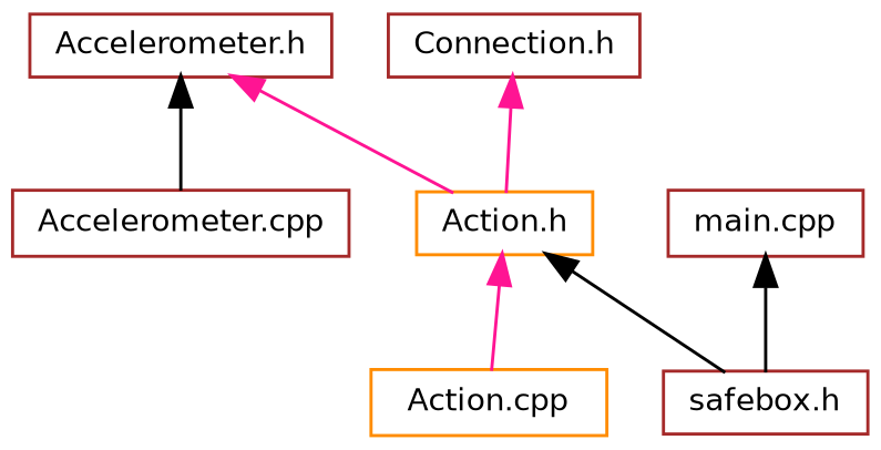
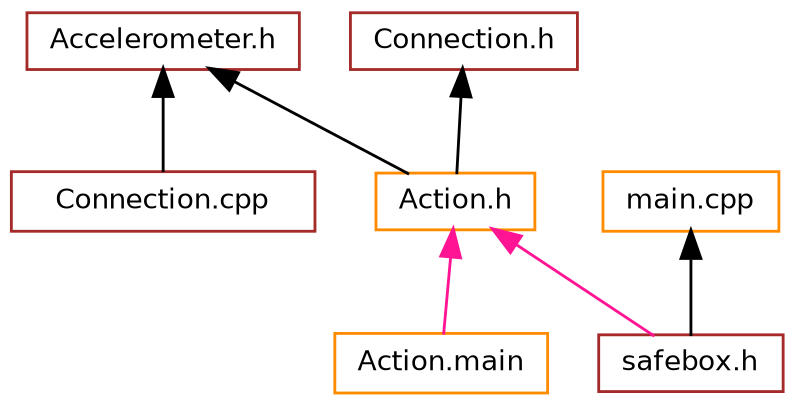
  digraph {
    node [color=brown fillcolor=white fontname=Helvetica fontsize=10 shape=record style=filled]
    edge [color=black dir=back fontname=Helvetica fontsize=10 labelfontname=Helvetica labelfontsize=10 style=solid]
    n1 [height=0.2 label="Accelerometer.h" width=0.4]
-   n2 [height=0.2 label="Accelerometer.cpp" width=0.4]
+   n2 [height=0.2 label="Connection.cpp" width=0.4]
    n3 [color=darkorange height=0.2 label="Action.h" width=0.4]
    n4 [height=0.2 label="Connection.h" width=0.4]
-   n5 [color=darkorange height=0.2 label="Action.cpp" width=0.4]
+   n5 [color=darkorange height=0.2 label="Action.main" width=0.4]
    n6 [height=0.2 label="safebox.h" width=0.4]
-   n7 [height=0.2 label="main.cpp" width=0.4]
+   n7 [color=darkorange height=0.2 label="main.cpp" width=0.4]
    n1 -> n2
-   n1 -> n3 [color=deeppink]
+   n1 -> n3
    n3 -> n5 [color=deeppink]
-   n3 -> n6
-   n4 -> n3 [color=deeppink]
+   n3 -> n6 [color=deeppink]
+   n4 -> n3
    n7 -> n6
  }
